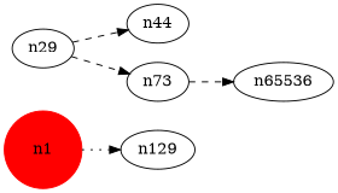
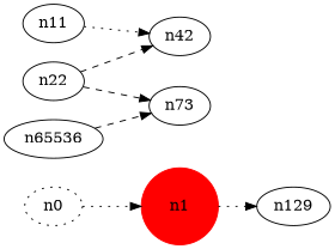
  digraph {
    fontcolor=blue
    rankdir=LR
    edge [style=dotted]
+   n0 [fillcolor="#123456" style=dotted]
    n1 [color=red height=1 style=filled width=1]
    n129
-   n44
-   n22 [label=n29]
+   n11
+   n44 [label=n42]
+   n22
    n33 [label=n73]
    n65536
+   n0 -> n1
    n1 -> n129
+   n11 -> n44
    n22 -> n44 [style=dashed]
    n22 -> n33 [style=dashed]
-   n33 -> n65536 [style=dashed]
+   n65536 -> n33 [style=dashed]
  }
